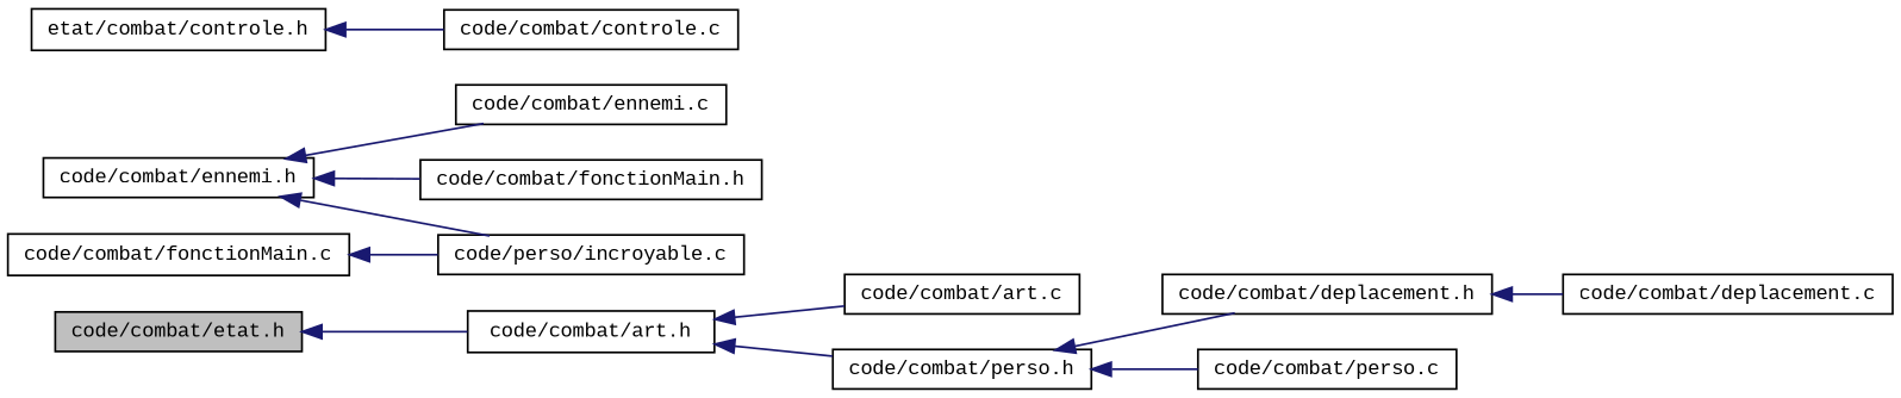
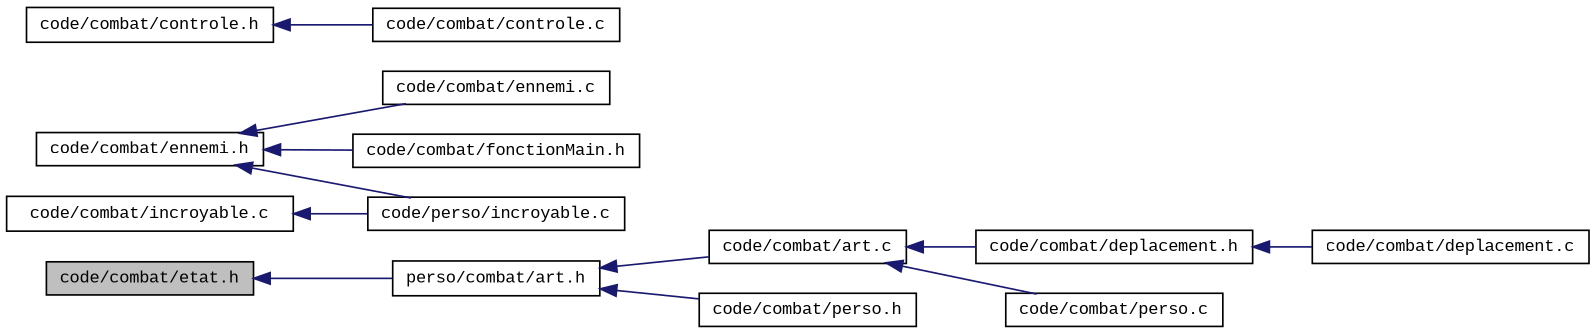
  digraph {
    fontname="Liberation Mono"
    rankdir=LR
    node [color=black fillcolor=white fontname="Liberation Mono" fontsize=10 shape=record style=filled]
    edge [color=midnightblue dir=back fontname="Liberation Mono" fontsize=10 labelfontname=Helvetica labelfontsize=10 style=solid]
    n1 [fillcolor=grey75 fontcolor=black height=0.2 label="code/combat/etat.h" width=0.4]
-   n2 [height=0.2 label="code/combat/art.h" width=0.4]
+   n2 [height=0.2 label="perso/combat/art.h" width=0.4]
    n3 [height=0.2 label="code/combat/art.c" width=0.4]
    n4 [height=0.2 label="code/combat/perso.h" width=0.4]
    n5 [height=0.2 label="code/combat/deplacement.h" width=0.4]
    n6 [height=0.2 label="code/combat/perso.c" width=0.4]
    n7 [height=0.2 label="code/combat/deplacement.c" width=0.4]
    n8 [height=0.2 label="code/combat/ennemi.h" width=0.4]
    n9 [height=0.2 label="code/combat/ennemi.c" width=0.4]
    n10 [height=0.2 label="code/combat/fonctionMain.h" width=0.4]
    n11 [height=0.2 label="code/perso/incroyable.c" width=0.4]
-   n12 [height=0.2 label="etat/combat/controle.h" width=0.4]
+   n12 [height=0.2 label="code/combat/controle.h" width=0.4]
    n13 [height=0.2 label="code/combat/controle.c" width=0.4]
-   n14 [height=0.2 label="code/combat/fonctionMain.c" width=0.4]
+   n14 [height=0.2 label="code/combat/incroyable.c" width=0.4]
    n1 -> n2
    n2 -> n3
    n2 -> n4
-   n4 -> n5
-   n4 -> n6
+   n3 -> n5
+   n3 -> n6
    n5 -> n7
    n8 -> n9
    n8 -> n10
    n8 -> n11
    n12 -> n13
    n14 -> n11
  }
